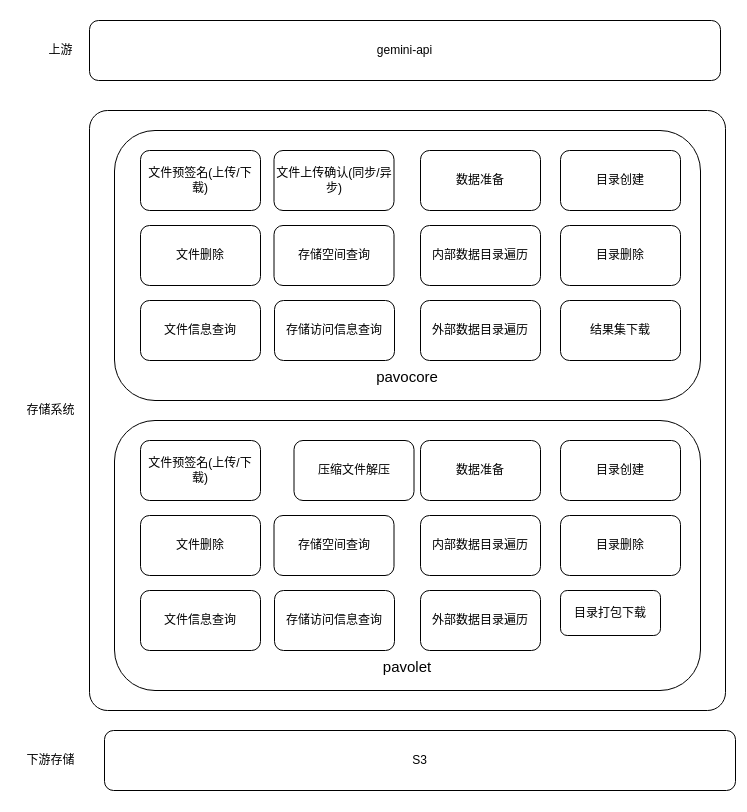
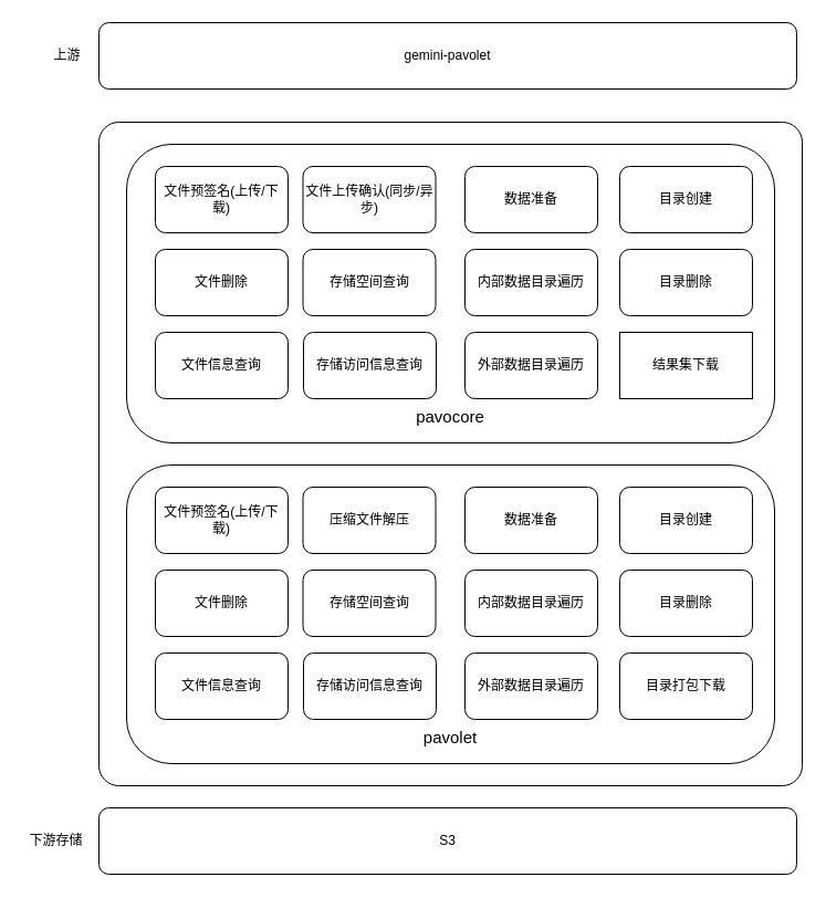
  <mxCell id="0" />
  <mxCell id="1" parent="0" />
  <mxCell id="2" value="" style="rounded=1;whiteSpace=wrap;html=1;glass=0;align=center;arcSize=3;" vertex="1" parent="1"><mxGeometry x="89" y="110" width="636" height="600" as="geometry" /></mxCell>
  <mxCell id="3" value="&lt;p style=&quot;line-height: 150%&quot;&gt;&lt;/p&gt;&lt;div&gt;&lt;span&gt;&lt;font style=&quot;font-size: 15px&quot;&gt;pavocore&lt;/font&gt;&lt;/span&gt;&lt;/div&gt;&lt;p&gt;&lt;/p&gt;" style="rounded=1;whiteSpace=wrap;html=1;align=center;verticalAlign=bottom;" vertex="1" parent="1"><mxGeometry x="114" y="130" width="586" height="270" as="geometry" /></mxCell>
- <mxCell id="4" value="gemini-api" style="rounded=1;whiteSpace=wrap;html=1;" vertex="1" parent="1"><mxGeometry x="89" y="20" width="631" height="60" as="geometry" /></mxCell>
+ <mxCell id="4" value="gemini-pavolet" style="rounded=1;whiteSpace=wrap;html=1;" vertex="1" parent="1"><mxGeometry x="89" y="20" width="631" height="60" as="geometry" /></mxCell>
  <mxCell id="5" value="上游" style="text;html=1;align=center;verticalAlign=middle;resizable=0;points=[];autosize=1;" vertex="1" parent="1"><mxGeometry x="40" y="40" width="40" height="20" as="geometry" /></mxCell>
  <mxCell id="6" value="文件预签名(上传/下载)" style="rounded=1;whiteSpace=wrap;html=1;" vertex="1" parent="1"><mxGeometry x="140" y="150" width="120" height="60" as="geometry" /></mxCell>
  <mxCell id="7" value="文件上传确认(同步/异步)" style="rounded=1;whiteSpace=wrap;html=1;" vertex="1" parent="1"><mxGeometry x="273.5" y="150" width="120" height="60" as="geometry" /></mxCell>
  <mxCell id="8" value="&lt;span&gt;存储访问信息查询&lt;/span&gt;" style="rounded=1;whiteSpace=wrap;html=1;" vertex="1" parent="1"><mxGeometry x="274" y="300" width="120" height="60" as="geometry" /></mxCell>
  <mxCell id="9" value="文件信息查询" style="rounded=1;whiteSpace=wrap;html=1;" vertex="1" parent="1"><mxGeometry x="140" y="300" width="120" height="60" as="geometry" /></mxCell>
  <mxCell id="10" value="数据准备" style="rounded=1;whiteSpace=wrap;html=1;" vertex="1" parent="1"><mxGeometry x="420" y="150" width="120" height="60" as="geometry" /></mxCell>
  <mxCell id="11" value="&lt;span&gt;内部数据目录遍历&lt;/span&gt;" style="rounded=1;whiteSpace=wrap;html=1;" vertex="1" parent="1"><mxGeometry x="420" y="225" width="120" height="60" as="geometry" /></mxCell>
  <mxCell id="12" value="目录创建" style="rounded=1;whiteSpace=wrap;html=1;" vertex="1" parent="1"><mxGeometry x="560" y="150" width="120" height="60" as="geometry" /></mxCell>
  <mxCell id="13" value="目录删除" style="rounded=1;whiteSpace=wrap;html=1;" vertex="1" parent="1"><mxGeometry x="560" y="225" width="120" height="60" as="geometry" /></mxCell>
  <mxCell id="14" value="文件删除" style="rounded=1;whiteSpace=wrap;html=1;" vertex="1" parent="1"><mxGeometry x="140" y="225" width="120" height="60" as="geometry" /></mxCell>
  <mxCell id="15" value="存储空间查询" style="rounded=1;whiteSpace=wrap;html=1;" vertex="1" parent="1"><mxGeometry x="273.5" y="225" width="120" height="60" as="geometry" /></mxCell>
  <mxCell id="16" value="外部数据目录遍历" style="rounded=1;whiteSpace=wrap;html=1;" vertex="1" parent="1"><mxGeometry x="420" y="300" width="120" height="60" as="geometry" /></mxCell>
- <mxCell id="17" value="结果集下载" style="rounded=1;whiteSpace=wrap;html=1;" vertex="1" parent="1"><mxGeometry x="560" y="300" width="120" height="60" as="geometry" /></mxCell>
+ <mxCell id="17" value="结果集下载" style="whiteSpace=wrap;html=1;rounded=0;" vertex="1" parent="1"><mxGeometry x="560" y="300" width="120" height="60" as="geometry" /></mxCell>
  <mxCell id="18" value="&lt;p style=&quot;line-height: 150%&quot;&gt;&lt;/p&gt;&lt;div&gt;&lt;span&gt;&lt;font style=&quot;font-size: 15px&quot;&gt;pavolet&lt;/font&gt;&lt;/span&gt;&lt;/div&gt;&lt;p&gt;&lt;/p&gt;" style="rounded=1;whiteSpace=wrap;html=1;align=center;verticalAlign=bottom;" vertex="1" parent="1"><mxGeometry x="114" y="420" width="586" height="270" as="geometry" /></mxCell>
  <mxCell id="19" value="文件预签名(上传/下载)" style="rounded=1;whiteSpace=wrap;html=1;" vertex="1" parent="1"><mxGeometry x="140" y="440" width="120" height="60" as="geometry" /></mxCell>
- <mxCell id="20" value="压缩文件解压" style="rounded=1;whiteSpace=wrap;html=1;" vertex="1" parent="1"><mxGeometry x="293.5" y="440" width="120" height="60" as="geometry" /></mxCell>
+ <mxCell id="20" value="压缩文件解压" style="rounded=1;whiteSpace=wrap;html=1;" vertex="1" parent="1"><mxGeometry x="273.5" y="440" width="120" height="60" as="geometry" /></mxCell>
  <mxCell id="21" value="存储访问信息查询" style="rounded=1;whiteSpace=wrap;html=1;" vertex="1" parent="1"><mxGeometry x="274" y="590" width="120" height="60" as="geometry" /></mxCell>
  <mxCell id="22" value="文件信息查询" style="rounded=1;whiteSpace=wrap;html=1;" vertex="1" parent="1"><mxGeometry x="140" y="590" width="120" height="60" as="geometry" /></mxCell>
  <mxCell id="23" value="数据准备" style="rounded=1;whiteSpace=wrap;html=1;" vertex="1" parent="1"><mxGeometry x="420" y="440" width="120" height="60" as="geometry" /></mxCell>
  <mxCell id="24" value="&lt;span&gt;内部数据目录遍历&lt;/span&gt;" style="rounded=1;whiteSpace=wrap;html=1;" vertex="1" parent="1"><mxGeometry x="420" y="515" width="120" height="60" as="geometry" /></mxCell>
  <mxCell id="25" value="目录创建" style="rounded=1;whiteSpace=wrap;html=1;" vertex="1" parent="1"><mxGeometry x="560" y="440" width="120" height="60" as="geometry" /></mxCell>
  <mxCell id="26" value="目录删除" style="rounded=1;whiteSpace=wrap;html=1;" vertex="1" parent="1"><mxGeometry x="560" y="515" width="120" height="60" as="geometry" /></mxCell>
  <mxCell id="27" value="文件删除" style="rounded=1;whiteSpace=wrap;html=1;" vertex="1" parent="1"><mxGeometry x="140" y="515" width="120" height="60" as="geometry" /></mxCell>
  <mxCell id="28" value="存储空间查询" style="rounded=1;whiteSpace=wrap;html=1;" vertex="1" parent="1"><mxGeometry x="273.5" y="515" width="120" height="60" as="geometry" /></mxCell>
  <mxCell id="29" value="外部数据目录遍历" style="rounded=1;whiteSpace=wrap;html=1;" vertex="1" parent="1"><mxGeometry x="420" y="590" width="120" height="60" as="geometry" /></mxCell>
- <mxCell id="30" value="目录打包下载" style="rounded=1;whiteSpace=wrap;html=1;" vertex="1" parent="1"><mxGeometry x="560" y="590" width="100" height="45" as="geometry" /></mxCell>
- <mxCell id="31" value="S3" style="rounded=1;whiteSpace=wrap;html=1;" vertex="1" parent="1"><mxGeometry x="104" y="730" width="631" height="60" as="geometry" /></mxCell>
- <mxCell id="32" value="存储系统" style="text;html=1;align=center;verticalAlign=middle;resizable=0;points=[];autosize=1;" vertex="1" parent="1"><mxGeometry x="20" y="400" width="60" height="20" as="geometry" /></mxCell>
+ <mxCell id="30" value="目录打包下载" style="rounded=1;whiteSpace=wrap;html=1;" vertex="1" parent="1"><mxGeometry x="560" y="590" width="120" height="60" as="geometry" /></mxCell>
+ <mxCell id="31" value="S3" style="rounded=1;whiteSpace=wrap;html=1;" vertex="1" parent="1"><mxGeometry x="89" y="730" width="631" height="60" as="geometry" /></mxCell>
  <mxCell id="33" value="下游存储" style="text;html=1;align=center;verticalAlign=middle;resizable=0;points=[];autosize=1;" vertex="1" parent="1"><mxGeometry x="20" y="750" width="60" height="20" as="geometry" /></mxCell>
